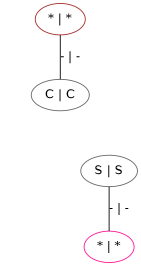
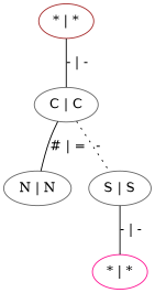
  graph {
    node [color=gray40]
    n1 [color=brown label="* | *"]
    n2 [label="C | C"]
+   n3 [label="N | N"]
    n4 [label="S | S"]
    n5 [color=deeppink label="* | *"]
    n1 -- n2 [label="- | -"]
+   n2 -- n3 [label="# | ="]
+   n2 -- n4 [label="-" style=dotted]
    n4 -- n5 [label="- | -"]
  }
